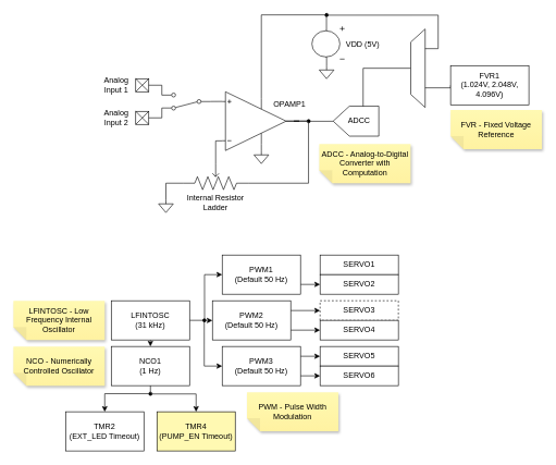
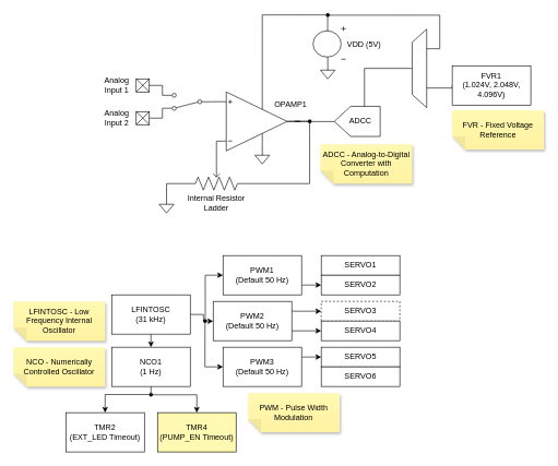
  <mxCell id="0" />
  <mxCell id="1" parent="0" />
  <mxCell id="2" style="edgeStyle=orthogonalEdgeStyle;rounded=0;orthogonalLoop=1;jettySize=auto;html=1;exitX=1;exitY=0.75;exitDx=0;exitDy=0;entryX=0;entryY=0.5;entryDx=0;entryDy=0;labelBackgroundColor=none;fontColor=default;" parent="1" source="4" target="19" edge="1"><mxGeometry relative="1" as="geometry" /></mxCell>
  <mxCell id="3" style="edgeStyle=orthogonalEdgeStyle;rounded=0;orthogonalLoop=1;jettySize=auto;html=1;exitX=1;exitY=0.25;exitDx=0;exitDy=0;entryX=0;entryY=0.5;entryDx=0;entryDy=0;labelBackgroundColor=none;fontColor=default;" parent="1" source="4" target="18" edge="1"><mxGeometry relative="1" as="geometry" /></mxCell>
  <mxCell id="4" value="PWM2&lt;br&gt;(Default 50 Hz)" style="rounded=0;whiteSpace=wrap;html=1;labelBackgroundColor=none;" parent="1" vertex="1"><mxGeometry x="325" y="460" width="120" height="60" as="geometry" /></mxCell>
  <mxCell id="5" style="edgeStyle=orthogonalEdgeStyle;rounded=0;orthogonalLoop=1;jettySize=auto;html=1;exitX=1;exitY=0.75;exitDx=0;exitDy=0;entryX=0;entryY=0.5;entryDx=0;entryDy=0;labelBackgroundColor=none;fontColor=default;" parent="1" source="6" target="17" edge="1"><mxGeometry relative="1" as="geometry" /></mxCell>
  <mxCell id="6" value="PWM1&lt;br&gt;(Default 50 Hz)" style="rounded=0;whiteSpace=wrap;html=1;labelBackgroundColor=none;" parent="1" vertex="1"><mxGeometry x="340" y="390" width="120" height="60" as="geometry" /></mxCell>
  <mxCell id="7" style="edgeStyle=orthogonalEdgeStyle;rounded=0;orthogonalLoop=1;jettySize=auto;html=1;exitX=1;exitY=0.25;exitDx=0;exitDy=0;entryX=0;entryY=0.5;entryDx=0;entryDy=0;labelBackgroundColor=none;fontColor=default;" parent="1" source="9" target="20" edge="1"><mxGeometry relative="1" as="geometry" /></mxCell>
- <mxCell id="8" style="edgeStyle=orthogonalEdgeStyle;rounded=0;orthogonalLoop=1;jettySize=auto;html=1;exitX=1;exitY=0.75;exitDx=0;exitDy=0;entryX=0;entryY=0.5;entryDx=0;entryDy=0;labelBackgroundColor=none;fontColor=default;" parent="1" source="9" target="21" edge="1"><mxGeometry relative="1" as="geometry" /></mxCell>
  <mxCell id="9" value="PWM3&lt;br&gt;(Default 50 Hz)" style="rounded=0;whiteSpace=wrap;html=1;labelBackgroundColor=none;" parent="1" vertex="1"><mxGeometry x="340" y="530" width="120" height="60" as="geometry" /></mxCell>
  <mxCell id="10" style="edgeStyle=orthogonalEdgeStyle;rounded=0;orthogonalLoop=1;jettySize=auto;html=1;exitX=0.5;exitY=1;exitDx=0;exitDy=0;entryX=0.5;entryY=0;entryDx=0;entryDy=0;labelBackgroundColor=none;fontColor=default;" parent="1" source="12" target="13" edge="1"><mxGeometry relative="1" as="geometry" /></mxCell>
  <mxCell id="11" style="edgeStyle=orthogonalEdgeStyle;rounded=0;orthogonalLoop=1;jettySize=auto;html=1;exitX=1;exitY=0.5;exitDx=0;exitDy=0;entryX=0;entryY=0.5;entryDx=0;entryDy=0;endArrow=none;endFill=0;labelBackgroundColor=none;fontColor=default;" parent="1" source="12" target="25" edge="1"><mxGeometry relative="1" as="geometry"><mxPoint x="300.019" y="489.564" as="targetPoint" /></mxGeometry></mxCell>
- <mxCell id="12" value="LFINTOSC&lt;br&gt;(31 kHz)" style="rounded=0;whiteSpace=wrap;html=1;labelBackgroundColor=none;" parent="1" vertex="1"><mxGeometry x="170" y="460" width="120" height="60" as="geometry" /></mxCell>
+ <mxCell id="12" value="LFINTOSC&lt;br&gt;(31 kHz)" style="rounded=0;whiteSpace=wrap;html=1;labelBackgroundColor=none;" parent="1" vertex="1"><mxGeometry x="170" y="450" width="120" height="60" as="geometry" /></mxCell>
  <mxCell id="13" value="NCO1&lt;br&gt;(1 Hz)" style="rounded=0;whiteSpace=wrap;html=1;labelBackgroundColor=none;" parent="1" vertex="1"><mxGeometry x="170" y="530" width="120" height="60" as="geometry" /></mxCell>
  <mxCell id="14" value="TMR2&lt;br&gt;(EXT_LED Timeout)" style="rounded=0;whiteSpace=wrap;html=1;labelBackgroundColor=none;" parent="1" vertex="1"><mxGeometry x="100" y="630" width="120" height="60" as="geometry" /></mxCell>
  <mxCell id="15" value="TMR4&lt;br&gt;(PUMP_EN Timeout)" style="rounded=0;whiteSpace=wrap;html=1;labelBackgroundColor=none;fillColor=#fff9b2;" parent="1" vertex="1"><mxGeometry x="240" y="630" width="120" height="60" as="geometry" /></mxCell>
  <mxCell id="16" value="SERVO1" style="rounded=0;whiteSpace=wrap;html=1;labelBackgroundColor=none;" parent="1" vertex="1"><mxGeometry x="490" y="390" width="120" height="30" as="geometry" /></mxCell>
  <mxCell id="17" value="SERVO2" style="rounded=0;whiteSpace=wrap;html=1;labelBackgroundColor=none;" parent="1" vertex="1"><mxGeometry x="490" y="420" width="120" height="30" as="geometry" /></mxCell>
  <mxCell id="18" value="SERVO3" style="rounded=0;whiteSpace=wrap;html=1;labelBackgroundColor=none;dashed=1;" parent="1" vertex="1"><mxGeometry x="490" y="460" width="120" height="30" as="geometry" /></mxCell>
  <mxCell id="19" value="SERVO4" style="rounded=0;whiteSpace=wrap;html=1;labelBackgroundColor=none;" parent="1" vertex="1"><mxGeometry x="490" y="490" width="120" height="30" as="geometry" /></mxCell>
  <mxCell id="20" value="SERVO5" style="rounded=0;whiteSpace=wrap;html=1;labelBackgroundColor=none;" parent="1" vertex="1"><mxGeometry x="490" y="530" width="120" height="30" as="geometry" /></mxCell>
  <mxCell id="21" value="SERVO6" style="rounded=0;whiteSpace=wrap;html=1;labelBackgroundColor=none;" parent="1" vertex="1"><mxGeometry x="490" y="560" width="120" height="30" as="geometry" /></mxCell>
  <mxCell id="22" style="edgeStyle=orthogonalEdgeStyle;rounded=0;orthogonalLoop=1;jettySize=auto;html=1;exitX=0.5;exitY=0;exitDx=0;exitDy=0;entryX=0;entryY=0.5;entryDx=0;entryDy=0;labelBackgroundColor=none;fontColor=default;" parent="1" source="25" target="6" edge="1"><mxGeometry relative="1" as="geometry" /></mxCell>
  <mxCell id="23" style="edgeStyle=orthogonalEdgeStyle;rounded=0;orthogonalLoop=1;jettySize=auto;html=1;exitX=1;exitY=0.5;exitDx=0;exitDy=0;entryX=0;entryY=0.5;entryDx=0;entryDy=0;labelBackgroundColor=none;fontColor=default;" parent="1" source="25" target="4" edge="1"><mxGeometry relative="1" as="geometry" /></mxCell>
  <mxCell id="24" style="edgeStyle=orthogonalEdgeStyle;rounded=0;orthogonalLoop=1;jettySize=auto;html=1;exitX=0.5;exitY=1;exitDx=0;exitDy=0;entryX=0;entryY=0.5;entryDx=0;entryDy=0;labelBackgroundColor=none;fontColor=default;" parent="1" source="25" target="9" edge="1"><mxGeometry relative="1" as="geometry" /></mxCell>
  <mxCell id="25" value="" style="ellipse;whiteSpace=wrap;html=1;aspect=fixed;rotation=5;labelBackgroundColor=none;fillColor=#000000;" parent="1" vertex="1"><mxGeometry x="310.23" y="487.5" width="5" height="5" as="geometry" /></mxCell>
  <mxCell id="26" style="edgeStyle=orthogonalEdgeStyle;rounded=0;orthogonalLoop=1;jettySize=auto;html=1;exitX=1;exitY=0.5;exitDx=0;exitDy=0;entryX=0.5;entryY=0;entryDx=0;entryDy=0;labelBackgroundColor=none;fontColor=default;" parent="1" source="29" target="15" edge="1"><mxGeometry relative="1" as="geometry" /></mxCell>
  <mxCell id="27" style="edgeStyle=orthogonalEdgeStyle;rounded=0;orthogonalLoop=1;jettySize=auto;html=1;exitX=0;exitY=0.5;exitDx=0;exitDy=0;entryX=0.5;entryY=0;entryDx=0;entryDy=0;labelBackgroundColor=none;fontColor=default;" parent="1" source="29" target="14" edge="1"><mxGeometry relative="1" as="geometry" /></mxCell>
  <mxCell id="28" value="" style="edgeStyle=none;rounded=0;orthogonalLoop=1;jettySize=auto;html=1;exitX=0.5;exitY=1;exitDx=0;exitDy=0;endArrow=none;endFill=0;labelBackgroundColor=none;fontColor=default;" parent="1" source="13" target="29" edge="1"><mxGeometry relative="1" as="geometry"><mxPoint x="230.143" y="610" as="targetPoint" /><mxPoint x="230" y="590" as="sourcePoint" /></mxGeometry></mxCell>
  <mxCell id="29" value="" style="ellipse;whiteSpace=wrap;html=1;aspect=fixed;rotation=5;labelBackgroundColor=none;fillColor=#000000;" parent="1" vertex="1"><mxGeometry x="227.5" y="600" width="5" height="5" as="geometry" /></mxCell>
  <mxCell id="30" style="edgeStyle=orthogonalEdgeStyle;rounded=0;orthogonalLoop=1;jettySize=auto;html=1;exitX=1;exitY=0.5;exitDx=0;exitDy=0;exitPerimeter=0;entryX=0;entryY=0.5;entryDx=0;entryDy=0;endArrow=none;endFill=0;labelBackgroundColor=none;fontColor=default;" parent="1" source="34" target="38" edge="1"><mxGeometry relative="1" as="geometry" /></mxCell>
  <mxCell id="31" style="edgeStyle=orthogonalEdgeStyle;rounded=0;orthogonalLoop=1;jettySize=auto;html=1;exitX=0;exitY=0.165;exitDx=0;exitDy=0;exitPerimeter=0;entryX=0.5;entryY=1;entryDx=0;entryDy=0;endArrow=none;endFill=0;labelBackgroundColor=none;fontColor=default;entryPerimeter=0;" parent="1" source="34" target="63" edge="1"><mxGeometry relative="1" as="geometry"><mxPoint x="318" y="250" as="targetPoint" /></mxGeometry></mxCell>
  <mxCell id="32" style="edgeStyle=orthogonalEdgeStyle;rounded=0;orthogonalLoop=1;jettySize=auto;html=1;exitX=0.612;exitY=0.11;exitDx=0;exitDy=0;exitPerimeter=0;entryX=0.5;entryY=0;entryDx=0;entryDy=0;entryPerimeter=0;endArrow=none;endFill=0;" parent="1" source="34" edge="1"><mxGeometry relative="1" as="geometry"><mxPoint x="400" y="230" as="targetPoint" /></mxGeometry></mxCell>
  <mxCell id="33" style="edgeStyle=orthogonalEdgeStyle;rounded=0;orthogonalLoop=1;jettySize=auto;html=1;exitX=0;exitY=0.835;exitDx=0;exitDy=0;exitPerimeter=0;entryX=0;entryY=0.5;entryDx=0;entryDy=0;endArrow=none;endFill=0;" parent="1" source="34" target="44" edge="1"><mxGeometry relative="1" as="geometry" /></mxCell>
  <mxCell id="34" value="" style="verticalLabelPosition=bottom;shadow=0;dashed=0;align=center;html=1;verticalAlign=top;shape=mxgraph.electrical.abstract.operational_amp_1;flipV=1;labelBackgroundColor=none;" parent="1" vertex="1"><mxGeometry x="340" y="140" width="98" height="90" as="geometry" /></mxCell>
  <mxCell id="35" value="" style="edgeStyle=orthogonalEdgeStyle;rounded=0;orthogonalLoop=1;jettySize=auto;html=1;endArrow=none;endFill=0;labelBackgroundColor=none;fontColor=default;" parent="1" source="38" target="34" edge="1"><mxGeometry relative="1" as="geometry" /></mxCell>
  <mxCell id="36" style="edgeStyle=orthogonalEdgeStyle;rounded=0;orthogonalLoop=1;jettySize=auto;html=1;exitX=0.5;exitY=1;exitDx=0;exitDy=0;endArrow=none;endFill=0;labelBackgroundColor=none;fontColor=default;entryX=0;entryY=0.25;entryDx=0;entryDy=0;entryPerimeter=0;" parent="1" source="38" edge="1"><mxGeometry relative="1" as="geometry"><mxPoint x="380" y="280" as="targetPoint" /><Array as="points"><mxPoint x="472" y="280" /></Array></mxGeometry></mxCell>
  <mxCell id="37" style="edgeStyle=orthogonalEdgeStyle;rounded=0;orthogonalLoop=1;jettySize=auto;html=1;exitX=1;exitY=0.5;exitDx=0;exitDy=0;entryX=1;entryY=0.5;entryDx=0;entryDy=0;entryPerimeter=0;endArrow=none;endFill=0;" parent="1" source="38" target="57" edge="1"><mxGeometry relative="1" as="geometry" /></mxCell>
  <mxCell id="38" value="" style="ellipse;whiteSpace=wrap;html=1;aspect=fixed;rotation=5;labelBackgroundColor=none;fillColor=#000000;" parent="1" vertex="1"><mxGeometry x="470" y="182.5" width="5" height="5" as="geometry" /></mxCell>
  <mxCell id="39" style="edgeStyle=orthogonalEdgeStyle;rounded=0;orthogonalLoop=1;jettySize=auto;html=1;exitX=0.58;exitY=0.935;exitDx=0;exitDy=0;exitPerimeter=0;entryX=0.5;entryY=0;entryDx=0;entryDy=0;entryPerimeter=0;endArrow=none;endFill=0;" parent="1" source="41" target="43" edge="1"><mxGeometry relative="1" as="geometry" /></mxCell>
  <mxCell id="40" style="edgeStyle=orthogonalEdgeStyle;rounded=0;orthogonalLoop=1;jettySize=auto;html=1;exitX=0.58;exitY=0.135;exitDx=0;exitDy=0;exitPerimeter=0;entryX=0.5;entryY=1;entryDx=0;entryDy=0;endArrow=none;endFill=0;" parent="1" source="41" target="70" edge="1"><mxGeometry relative="1" as="geometry" /></mxCell>
  <mxCell id="41" value="" style="pointerEvents=1;verticalLabelPosition=bottom;shadow=0;dashed=0;align=center;html=1;verticalAlign=top;shape=mxgraph.electrical.signal_sources.dc_source_1;flipH=1;labelBackgroundColor=none;" parent="1" vertex="1"><mxGeometry x="477.5" y="40" width="50" height="50" as="geometry" /></mxCell>
  <mxCell id="42" style="edgeStyle=orthogonalEdgeStyle;rounded=0;orthogonalLoop=1;jettySize=auto;html=1;exitX=1;exitY=0.25;exitDx=0;exitDy=0;exitPerimeter=0;entryX=0.5;entryY=0;entryDx=0;entryDy=0;entryPerimeter=0;endArrow=none;endFill=0;" parent="1" target="56" edge="1"><mxGeometry relative="1" as="geometry"><mxPoint x="280" y="280" as="sourcePoint" /><mxPoint x="192.5" y="300" as="targetPoint" /></mxGeometry></mxCell>
  <mxCell id="43" value="" style="pointerEvents=1;verticalLabelPosition=bottom;shadow=0;dashed=0;align=center;html=1;verticalAlign=top;shape=mxgraph.electrical.signal_sources.signal_ground;labelBackgroundColor=none;" parent="1" vertex="1"><mxGeometry x="488.75" y="100" width="22.5" height="20" as="geometry" /></mxCell>
  <mxCell id="44" value="" style="html=1;shape=mxgraph.electrical.electro-mechanical.twoWaySwitch;aspect=fixed;elSwitchState=2;rotation=-180;" parent="1" vertex="1"><mxGeometry x="247.5" y="142" width="75" height="26" as="geometry" /></mxCell>
  <mxCell id="45" value="" style="group" parent="1" vertex="1" connectable="0"><mxGeometry x="207.5" y="120" width="20" height="20" as="geometry" /></mxCell>
  <mxCell id="46" value="" style="whiteSpace=wrap;html=1;aspect=fixed;" parent="45" vertex="1"><mxGeometry width="20" height="20" as="geometry" /></mxCell>
  <mxCell id="47" style="edgeStyle=none;rounded=0;orthogonalLoop=1;jettySize=auto;html=1;exitX=0;exitY=0;exitDx=0;exitDy=0;entryX=1;entryY=1;entryDx=0;entryDy=0;endArrow=none;endFill=0;" parent="45" source="46" target="46" edge="1"><mxGeometry relative="1" as="geometry"><Array as="points"><mxPoint x="20" y="20" /></Array></mxGeometry></mxCell>
  <mxCell id="48" style="edgeStyle=none;rounded=0;orthogonalLoop=1;jettySize=auto;html=1;exitX=1;exitY=0;exitDx=0;exitDy=0;entryX=0;entryY=1;entryDx=0;entryDy=0;endArrow=none;endFill=0;" parent="45" source="46" target="46" edge="1"><mxGeometry relative="1" as="geometry" /></mxCell>
  <mxCell id="49" value="" style="group" parent="1" vertex="1" connectable="0"><mxGeometry x="207.5" y="170" width="20" height="20" as="geometry" /></mxCell>
  <mxCell id="50" value="" style="whiteSpace=wrap;html=1;aspect=fixed;" parent="49" vertex="1"><mxGeometry width="20" height="20" as="geometry" /></mxCell>
  <mxCell id="51" style="edgeStyle=none;rounded=0;orthogonalLoop=1;jettySize=auto;html=1;exitX=0;exitY=0;exitDx=0;exitDy=0;entryX=1;entryY=1;entryDx=0;entryDy=0;endArrow=none;endFill=0;" parent="49" source="50" target="50" edge="1"><mxGeometry relative="1" as="geometry"><Array as="points"><mxPoint x="20" y="20" /></Array></mxGeometry></mxCell>
  <mxCell id="52" style="edgeStyle=none;rounded=0;orthogonalLoop=1;jettySize=auto;html=1;exitX=1;exitY=0;exitDx=0;exitDy=0;entryX=0;entryY=1;entryDx=0;entryDy=0;endArrow=none;endFill=0;" parent="49" source="50" target="50" edge="1"><mxGeometry relative="1" as="geometry" /></mxCell>
  <mxCell id="53" style="edgeStyle=orthogonalEdgeStyle;rounded=0;orthogonalLoop=1;jettySize=auto;html=1;exitX=1;exitY=0.5;exitDx=0;exitDy=0;entryX=1;entryY=0.12;entryDx=0;entryDy=0;endArrow=none;endFill=0;" parent="1" source="50" target="44" edge="1"><mxGeometry relative="1" as="geometry" /></mxCell>
  <mxCell id="54" style="edgeStyle=orthogonalEdgeStyle;rounded=0;orthogonalLoop=1;jettySize=auto;html=1;exitX=1;exitY=0.5;exitDx=0;exitDy=0;entryX=1;entryY=0.88;entryDx=0;entryDy=0;endArrow=none;endFill=0;" parent="1" source="46" target="44" edge="1"><mxGeometry relative="1" as="geometry" /></mxCell>
  <mxCell id="55" value="" style="pointerEvents=1;verticalLabelPosition=bottom;shadow=0;dashed=0;align=center;html=1;verticalAlign=top;shape=mxgraph.electrical.signal_sources.signal_ground;labelBackgroundColor=none;" parent="1" vertex="1"><mxGeometry x="388.75" y="230" width="22.5" height="20" as="geometry" /></mxCell>
  <mxCell id="56" value="" style="pointerEvents=1;verticalLabelPosition=bottom;shadow=0;dashed=0;align=center;html=1;verticalAlign=top;shape=mxgraph.electrical.signal_sources.signal_ground;labelBackgroundColor=none;" parent="1" vertex="1"><mxGeometry x="242.5" y="305" width="22.5" height="20" as="geometry" /></mxCell>
  <mxCell id="57" value="" style="verticalLabelPosition=bottom;shadow=0;dashed=0;align=center;html=1;verticalAlign=top;shape=mxgraph.electrical.abstract.dac;rotation=-180;" parent="1" vertex="1"><mxGeometry x="510" y="162" width="70" height="46" as="geometry" /></mxCell>
  <mxCell id="58" value="ADCC" style="text;strokeColor=none;align=center;fillColor=none;html=1;verticalAlign=middle;whiteSpace=wrap;rounded=0;" parent="1" vertex="1"><mxGeometry x="520" y="170" width="60" height="30" as="geometry" /></mxCell>
  <mxCell id="59" value="Analog Input 1" style="text;strokeColor=none;align=center;fillColor=none;html=1;verticalAlign=middle;whiteSpace=wrap;rounded=0;" parent="1" vertex="1"><mxGeometry x="147.5" y="115" width="60" height="30" as="geometry" /></mxCell>
  <mxCell id="60" value="Analog Input 2" style="text;strokeColor=none;align=center;fillColor=none;html=1;verticalAlign=middle;whiteSpace=wrap;rounded=0;" parent="1" vertex="1"><mxGeometry x="147.5" y="165" width="60" height="30" as="geometry" /></mxCell>
  <mxCell id="61" value="Internal Resistor Ladder" style="text;strokeColor=none;align=center;fillColor=none;html=1;verticalAlign=middle;whiteSpace=wrap;rounded=0;" parent="1" vertex="1"><mxGeometry x="275" y="295" width="110" height="30" as="geometry" /></mxCell>
  <mxCell id="62" value="OPAMP1" style="text;strokeColor=none;align=center;fillColor=none;html=1;verticalAlign=middle;whiteSpace=wrap;rounded=0;" parent="1" vertex="1"><mxGeometry x="408.75" y="145" width="68.75" height="30" as="geometry" /></mxCell>
  <mxCell id="63" value="" style="pointerEvents=1;verticalLabelPosition=bottom;shadow=0;dashed=0;align=center;html=1;verticalAlign=top;shape=mxgraph.electrical.resistors.potentiometer_2;rotation=-180;" parent="1" vertex="1"><mxGeometry x="280" y="250" width="100" height="40" as="geometry" /></mxCell>
  <mxCell id="64" value="ADCC - Analog-to-Digital Converter with Computation" style="shape=note;whiteSpace=wrap;html=1;backgroundOutline=1;fontColor=#000000;darkOpacity=0.05;fillColor=#FFF9B2;strokeColor=none;fillStyle=solid;direction=west;gradientDirection=north;gradientColor=#FFF2A1;shadow=1;size=20;pointerEvents=1;" parent="1" vertex="1"><mxGeometry x="488.75" y="220" width="140" height="60" as="geometry" /></mxCell>
  <mxCell id="65" value="VDD (5V)" style="text;strokeColor=none;align=left;fillColor=none;html=1;verticalAlign=middle;whiteSpace=wrap;rounded=0;" parent="1" vertex="1"><mxGeometry x="527.5" y="55" width="110" height="25" as="geometry" /></mxCell>
  <mxCell id="66" style="edgeStyle=orthogonalEdgeStyle;rounded=0;orthogonalLoop=1;jettySize=auto;html=1;exitX=0.5;exitY=0;exitDx=0;exitDy=0;entryX=0.343;entryY=0.993;entryDx=0;entryDy=0;entryPerimeter=0;endArrow=none;endFill=0;" parent="1" source="67" target="57" edge="1"><mxGeometry relative="1" as="geometry" /></mxCell>
  <mxCell id="67" value="" style="shape=trapezoid;perimeter=trapezoidPerimeter;whiteSpace=wrap;html=1;fixedSize=1;rotation=-90;" parent="1" vertex="1"><mxGeometry x="580" y="93" width="120" height="22" as="geometry" /></mxCell>
  <mxCell id="68" style="edgeStyle=orthogonalEdgeStyle;rounded=0;orthogonalLoop=1;jettySize=auto;html=1;exitX=1;exitY=0.5;exitDx=0;exitDy=0;entryX=0.75;entryY=1;entryDx=0;entryDy=0;endArrow=none;endFill=0;" parent="1" source="70" target="67" edge="1"><mxGeometry relative="1" as="geometry" /></mxCell>
  <mxCell id="69" style="edgeStyle=orthogonalEdgeStyle;rounded=0;orthogonalLoop=1;jettySize=auto;html=1;exitX=0;exitY=0.5;exitDx=0;exitDy=0;entryX=0.612;entryY=0.89;entryDx=0;entryDy=0;entryPerimeter=0;endArrow=none;endFill=0;" parent="1" source="70" target="34" edge="1"><mxGeometry relative="1" as="geometry" /></mxCell>
  <mxCell id="70" value="" style="ellipse;whiteSpace=wrap;html=1;aspect=fixed;rotation=5;labelBackgroundColor=none;fillColor=#000000;" parent="1" vertex="1"><mxGeometry x="497.5" y="20" width="5" height="5" as="geometry" /></mxCell>
  <mxCell id="71" style="edgeStyle=orthogonalEdgeStyle;rounded=0;orthogonalLoop=1;jettySize=auto;html=1;exitX=0;exitY=0.5;exitDx=0;exitDy=0;entryX=0.25;entryY=1;entryDx=0;entryDy=0;endArrow=none;endFill=0;" parent="1" source="72" target="67" edge="1"><mxGeometry relative="1" as="geometry"><Array as="points"><mxPoint x="651" y="134" /></Array></mxGeometry></mxCell>
  <mxCell id="72" value="FVR1&lt;br&gt;(1.024V, 2.048V, 4.096V)" style="rounded=0;whiteSpace=wrap;html=1;labelBackgroundColor=none;" parent="1" vertex="1"><mxGeometry x="690" y="100" width="120" height="60" as="geometry" /></mxCell>
  <mxCell id="73" value="FVR - Fixed Voltage Reference" style="shape=note;whiteSpace=wrap;html=1;backgroundOutline=1;fontColor=#000000;darkOpacity=0.05;fillColor=#FFF9B2;strokeColor=none;fillStyle=solid;direction=west;gradientDirection=north;gradientColor=#FFF2A1;shadow=1;size=20;pointerEvents=1;" parent="1" vertex="1"><mxGeometry x="690" y="168" width="140" height="60" as="geometry" /></mxCell>
  <mxCell id="74" value="PWM - Pulse Width Modulation" style="shape=note;whiteSpace=wrap;html=1;backgroundOutline=1;fontColor=#000000;darkOpacity=0.05;fillColor=#FFF9B2;strokeColor=none;fillStyle=solid;direction=west;gradientDirection=north;gradientColor=#FFF2A1;shadow=1;size=20;pointerEvents=1;" parent="1" vertex="1"><mxGeometry x="378" y="600" width="140" height="60" as="geometry" /></mxCell>
  <mxCell id="75" value="NCO - Numerically Controlled Oscillator" style="shape=note;whiteSpace=wrap;html=1;backgroundOutline=1;fontColor=#000000;darkOpacity=0.05;fillColor=#FFF9B2;strokeColor=none;fillStyle=solid;direction=west;gradientDirection=north;gradientColor=#FFF2A1;shadow=1;size=20;pointerEvents=1;" parent="1" vertex="1"><mxGeometry x="20" y="530" width="140" height="60" as="geometry" /></mxCell>
  <mxCell id="76" value="LFINTOSC - Low Frequency Internal Oscillator" style="shape=note;whiteSpace=wrap;html=1;backgroundOutline=1;fontColor=#000000;darkOpacity=0.05;fillColor=#FFF9B2;strokeColor=none;fillStyle=solid;direction=west;gradientDirection=north;gradientColor=#FFF2A1;shadow=1;size=20;pointerEvents=1;" parent="1" vertex="1"><mxGeometry x="20" y="460" width="140" height="60" as="geometry" /></mxCell>
